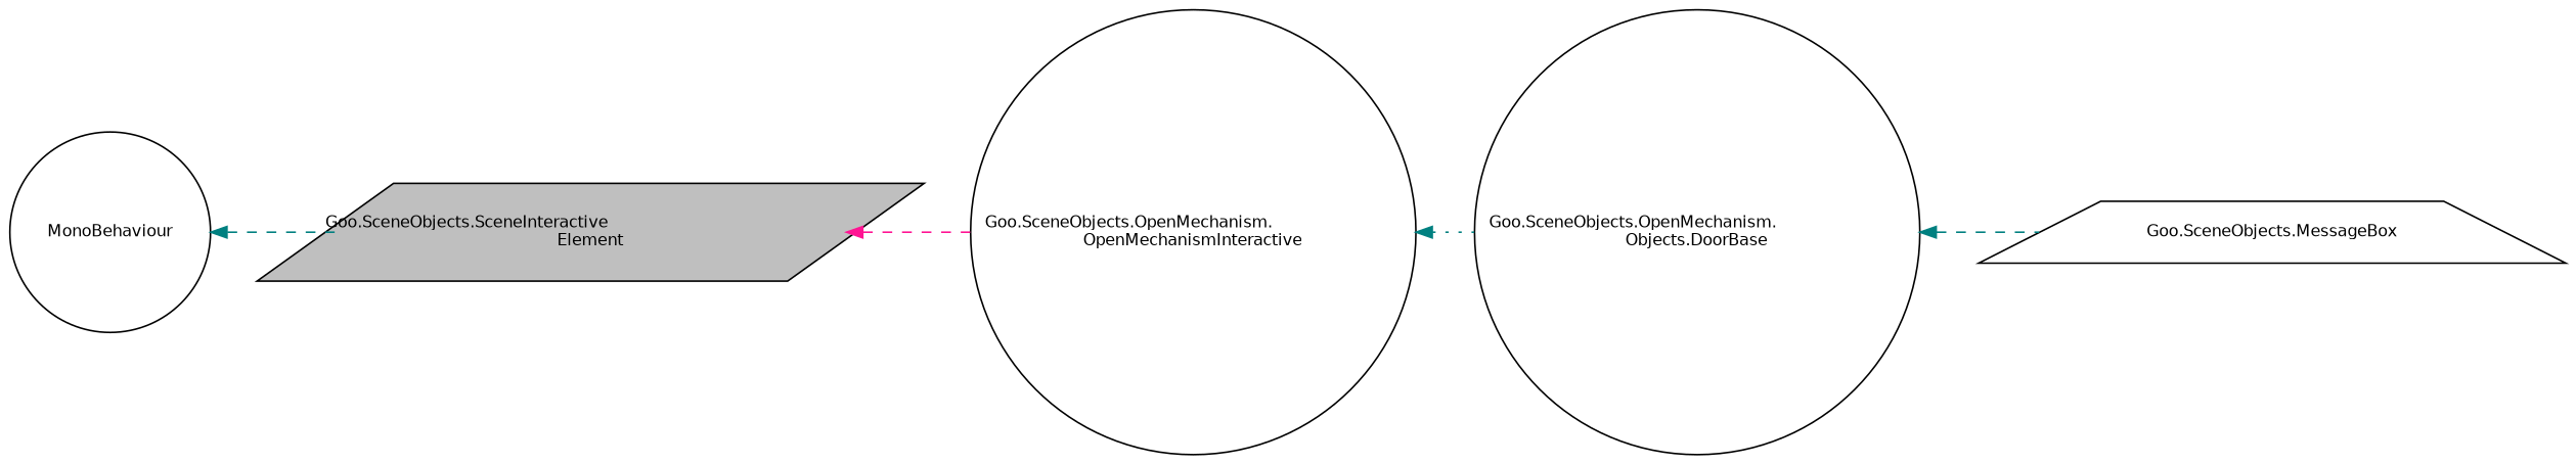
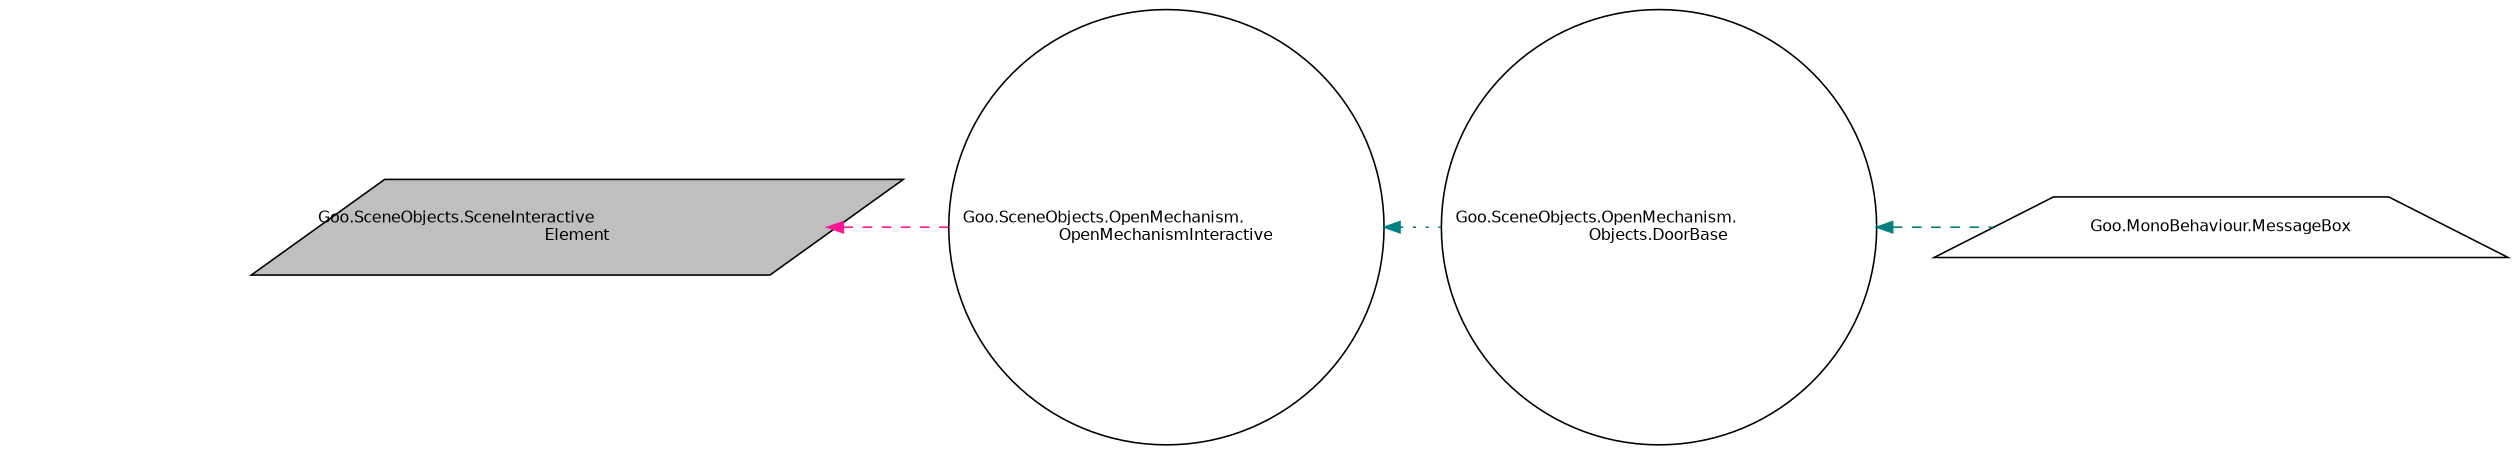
  digraph {
    fontname="DejaVu Sans"
    rankdir=LR
    node [color=black fillcolor=white fontname="DejaVu Sans" fontsize=10 shape=circle style=filled]
    edge [color=teal dir=back fontname="DejaVu Sans" fontsize=10 labelfontname=Calibrii labelfontsize=10 style=dashed]
    n1 [fillcolor=grey75 fontcolor=black height=0.2 label="Goo.SceneObjects.SceneInteractive\lElement" shape=parallelogram width=0.4]
    n2 [height=0.2 label="Goo.SceneObjects.OpenMechanism.\lOpenMechanismInteractive" width=0.4]
-   n3 [height=0.2 label="Goo.SceneObjects.MessageBox" shape=trapezium width=0.4]
+   n3 [height=0.2 label="Goo.MonoBehaviour.MessageBox" shape=trapezium width=0.4]
    n4 [height=0.2 label="Goo.SceneObjects.OpenMechanism.\lObjects.DoorBase" width=0.4]
-   n5 [height=0.2 label=MonoBehaviour width=0.4]
    n1 -> n2 [color=deeppink]
    n2 -> n4 [style=dotted]
    n4 -> n3
-   n5 -> n1
  }
